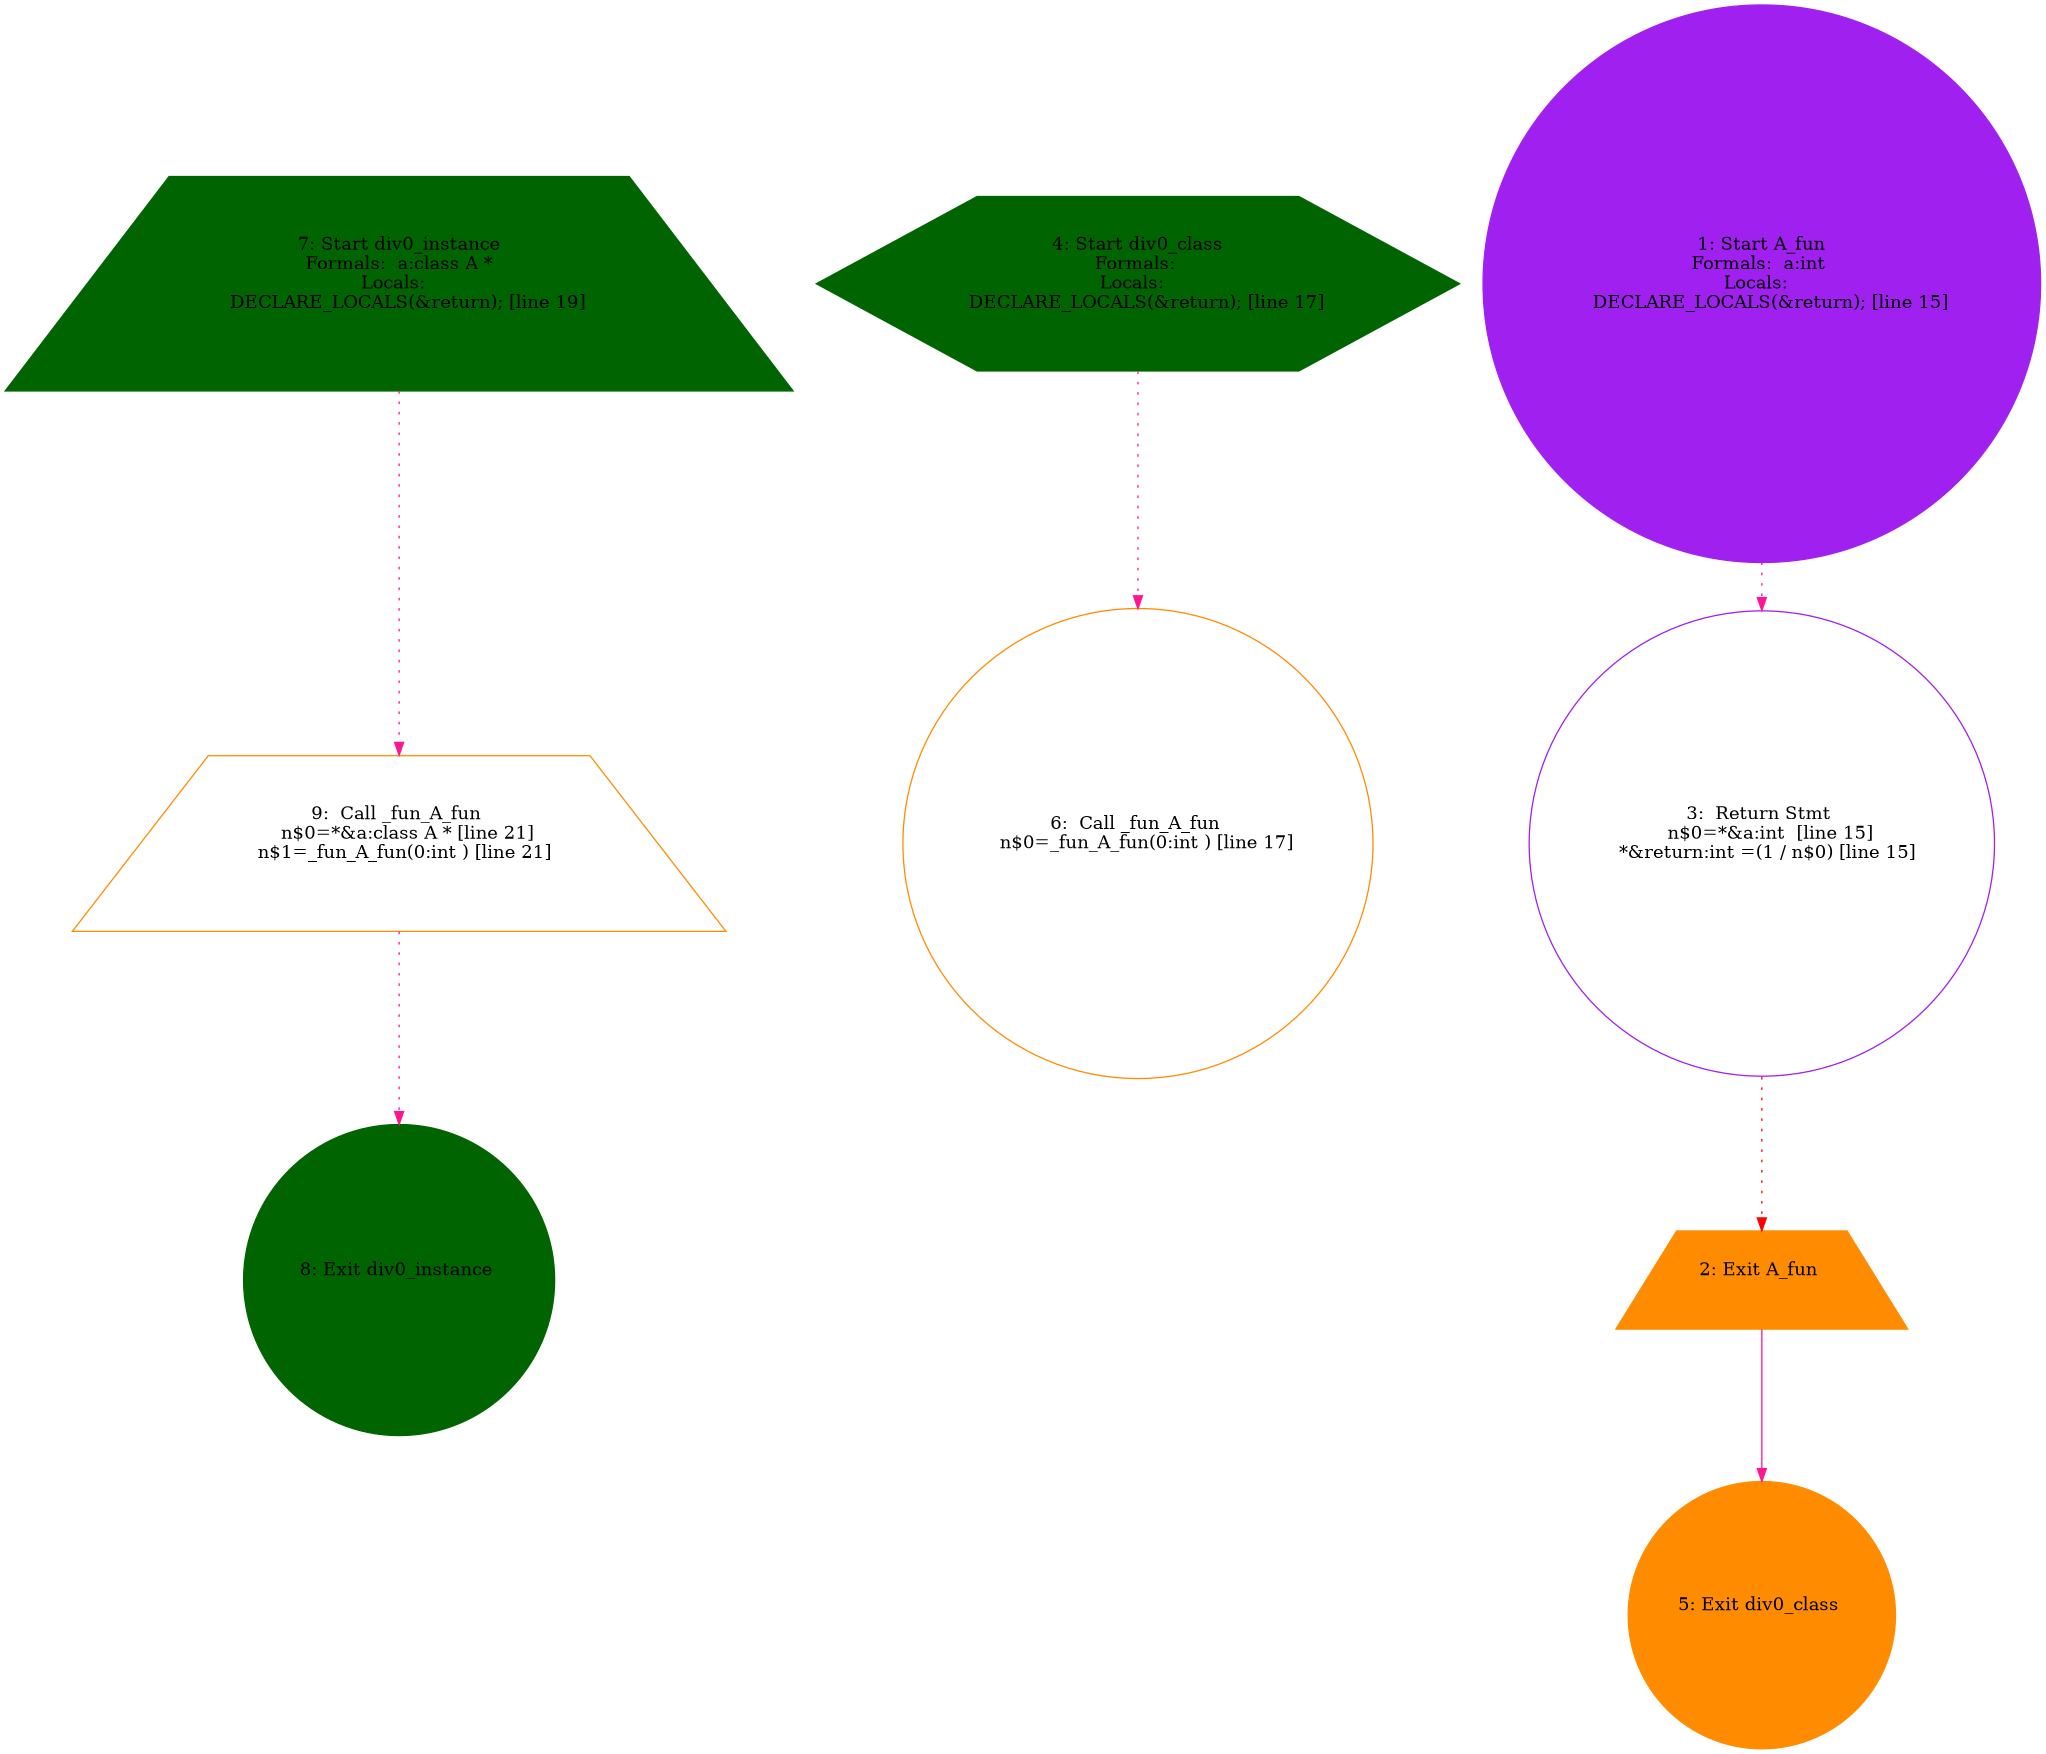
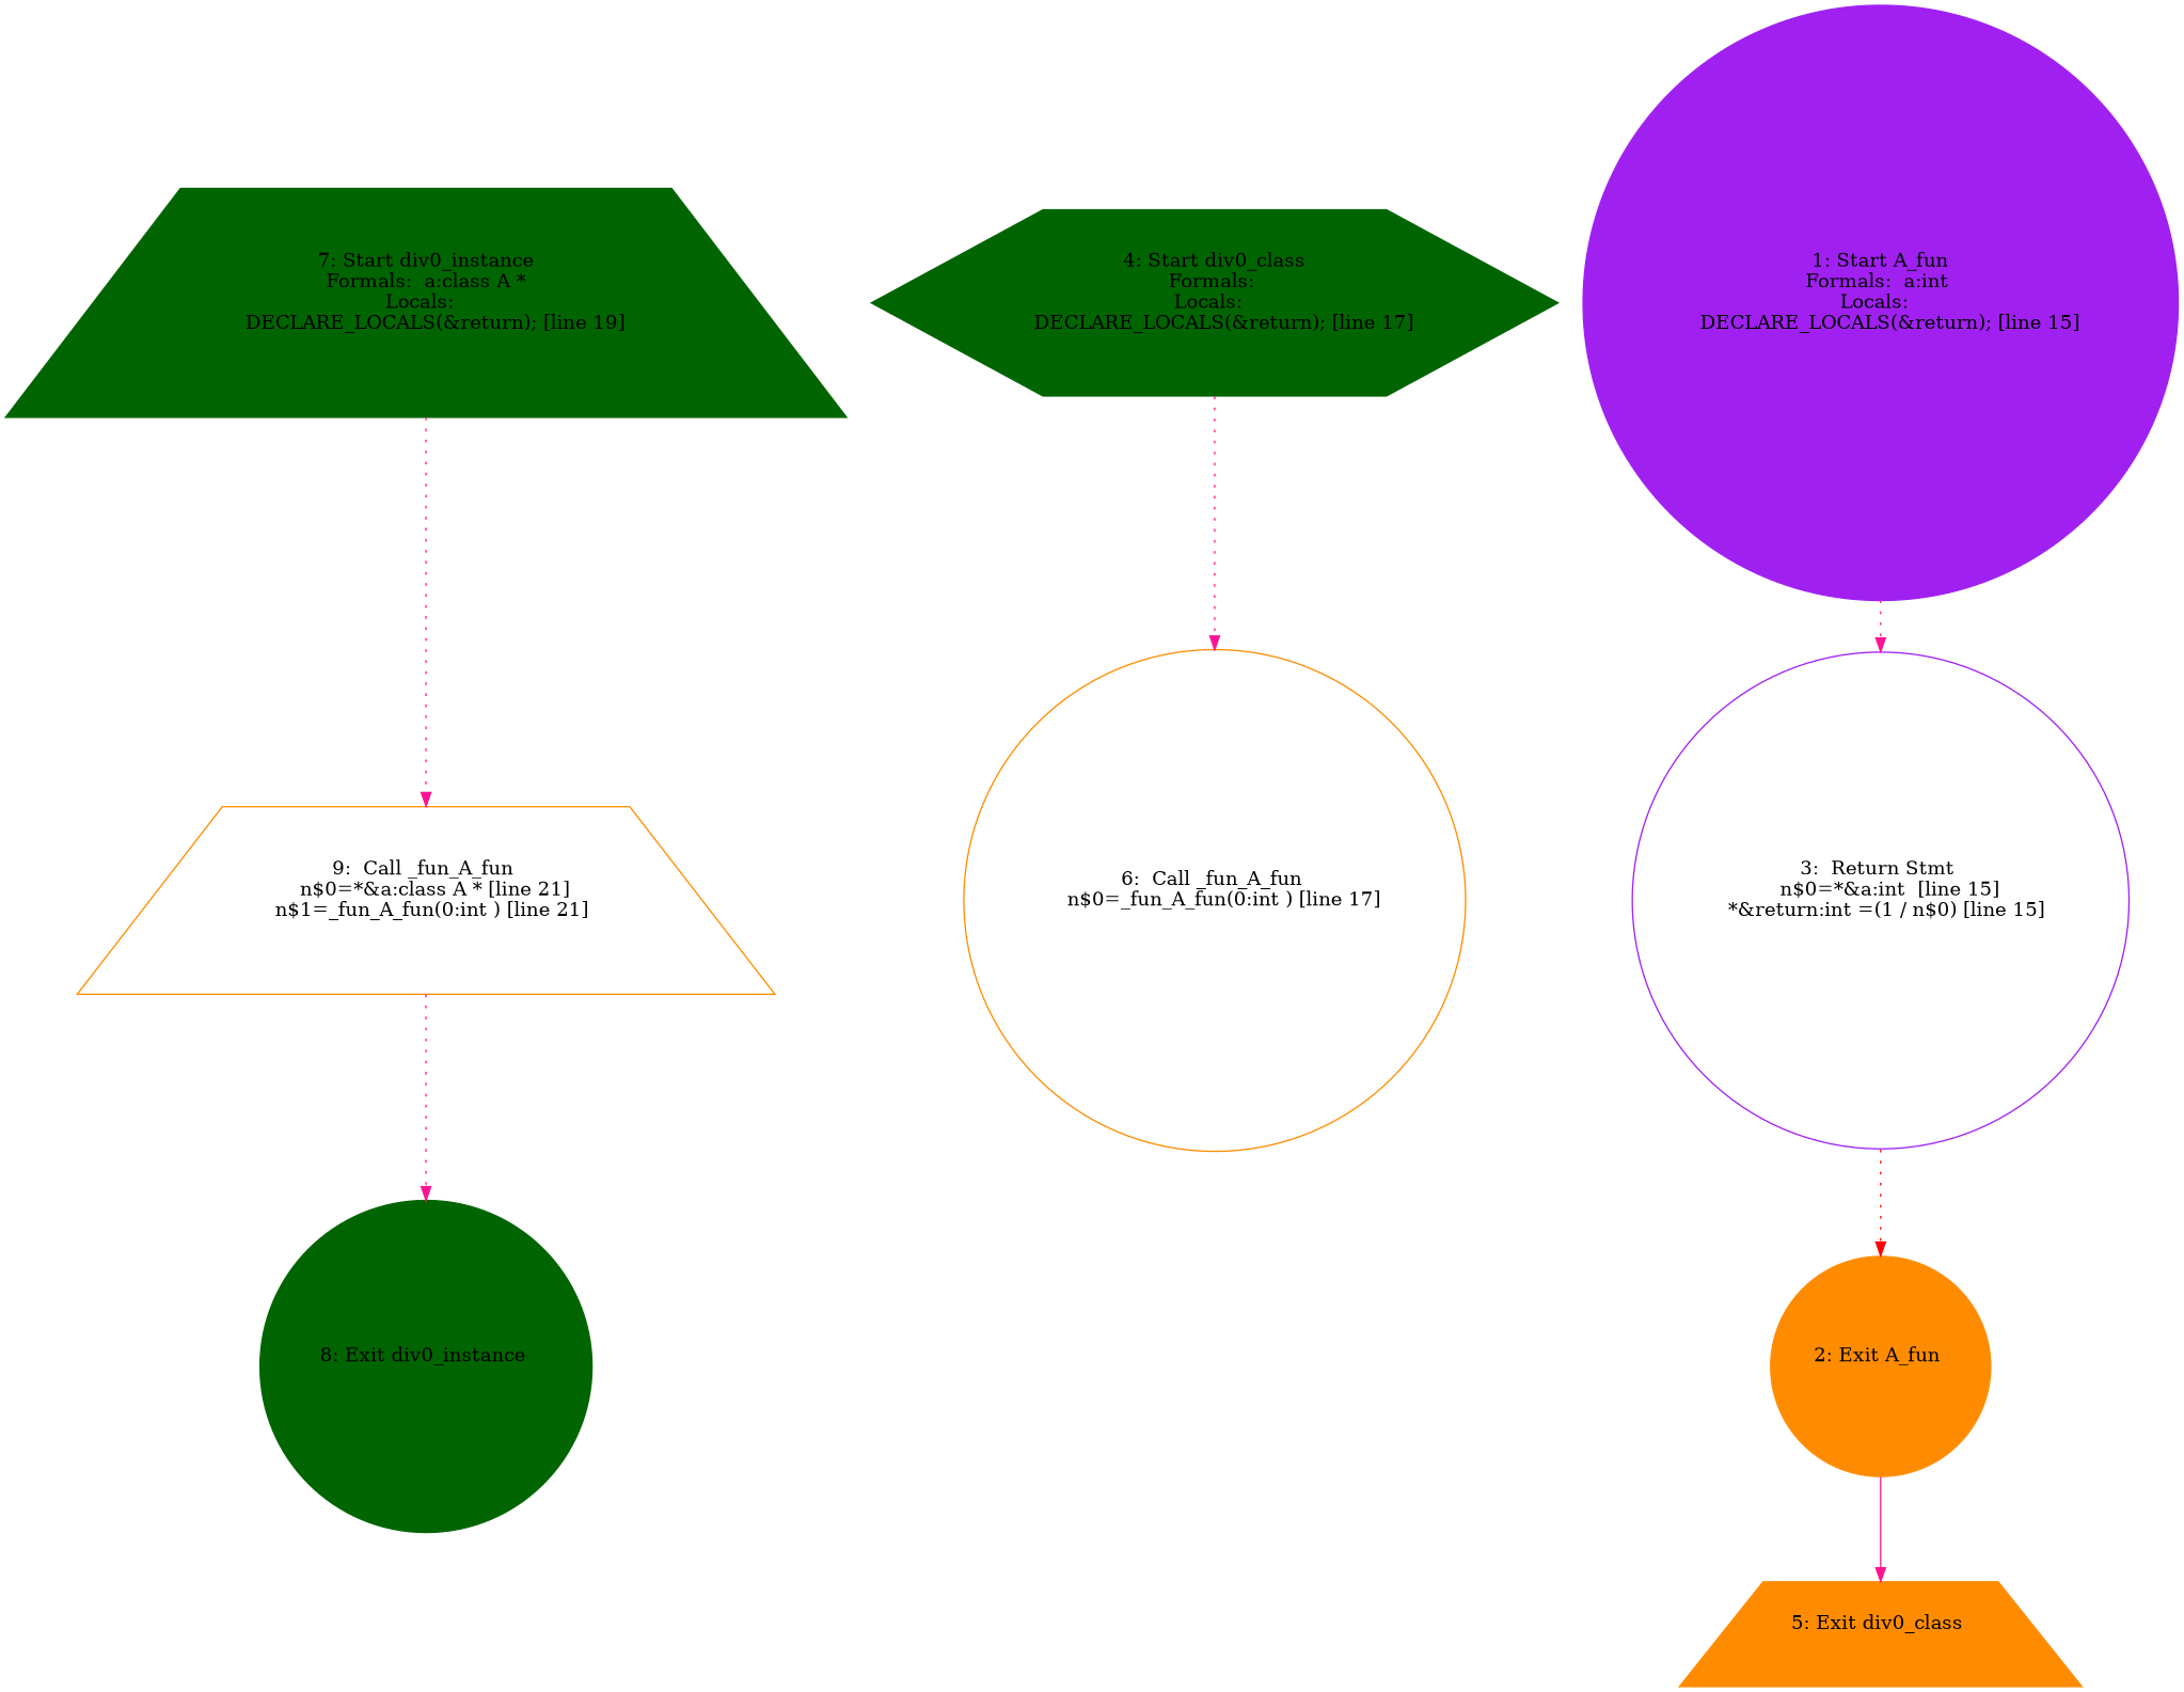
  digraph {
    node [color=darkorange shape=circle style=filled]
    edge [color=deeppink style=dotted]
    n1 [label="9:  Call _fun_A_fun \n   n$0=*&a:class A * [line 21]\n  n$1=_fun_A_fun(0:int ) [line 21]\n " shape=trapezium style=""]
    n2 [color=darkgreen label="8: Exit div0_instance \n  "]
    n3 [color=darkgreen label="7: Start div0_instance\nFormals:  a:class A *\nLocals:  \n   DECLARE_LOCALS(&return); [line 19]\n " shape=trapezium]
    n4 [label="6:  Call _fun_A_fun \n   n$0=_fun_A_fun(0:int ) [line 17]\n " style=""]
-   n5 [label="5: Exit div0_class \n  "]
+   n5 [label="5: Exit div0_class \n  " shape=trapezium]
    n6 [color=darkgreen label="4: Start div0_class\nFormals: \nLocals:  \n   DECLARE_LOCALS(&return); [line 17]\n " shape=hexagon]
    n7 [color=purple label="3:  Return Stmt \n   n$0=*&a:int  [line 15]\n  *&return:int =(1 / n$0) [line 15]\n " style=""]
-   n8 [label="2: Exit A_fun \n  " shape=trapezium]
+   n8 [label="2: Exit A_fun \n  "]
    n9 [color=purple label="1: Start A_fun\nFormals:  a:int \nLocals:  \n   DECLARE_LOCALS(&return); [line 15]\n "]
    n1 -> n2
    n3 -> n1
    n6 -> n4
    n7 -> n8 [color=red]
    n8 -> n5 [style=solid]
    n9 -> n7
  }
